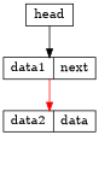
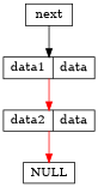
  digraph {
    node [shape=record]
    edge [color=RED]
-   n1 [height=.1 label=head]
-   n2 [height=.1 label="data1|next"]
+   n1 [height=.1 label=next]
+   n2 [height=.1 label="data1|data"]
    n3 [height=.1 label="data2|data"]
+   n4 [height=.1 label=NULL]
    n1 -> n2 [color=""]
    n2 -> n3
+   n3 -> n4
  }
